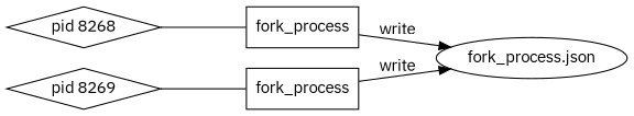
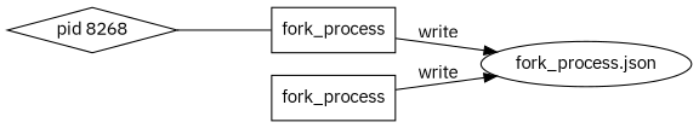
  strict digraph {
    rankdir=LR
    fontname="IBM Plex Sans"
    node [fontname="IBM Plex Sans" shape=diamond]
    edge [fontname="IBM Plex Sans"]
    n1 [label="fork_process.json" shape=""]
    n2 [label="pid 8268"]
    n3 [label=fork_process shape=box]
-   n4 [label="pid 8269"]
    n5 [label=fork_process shape=box]
    n2 -> n3 [dir=none minlen=2]
    n3 -> n1 [label=write]
-   n4 -> n5 [dir=none minlen=2]
    n5 -> n1 [label=write]
  }
